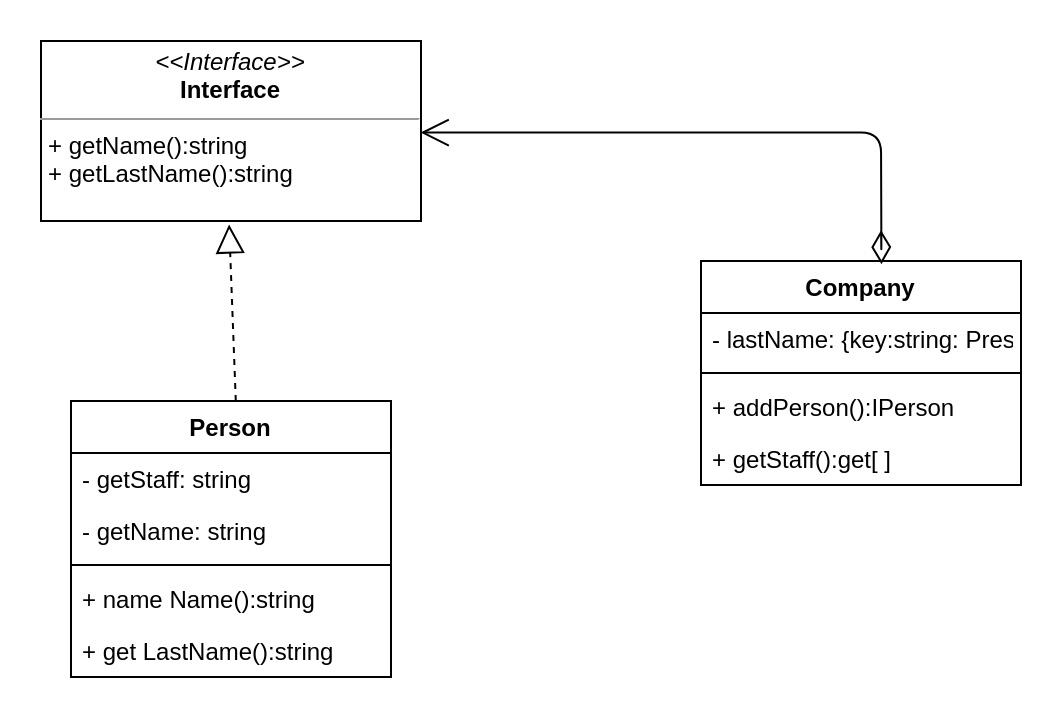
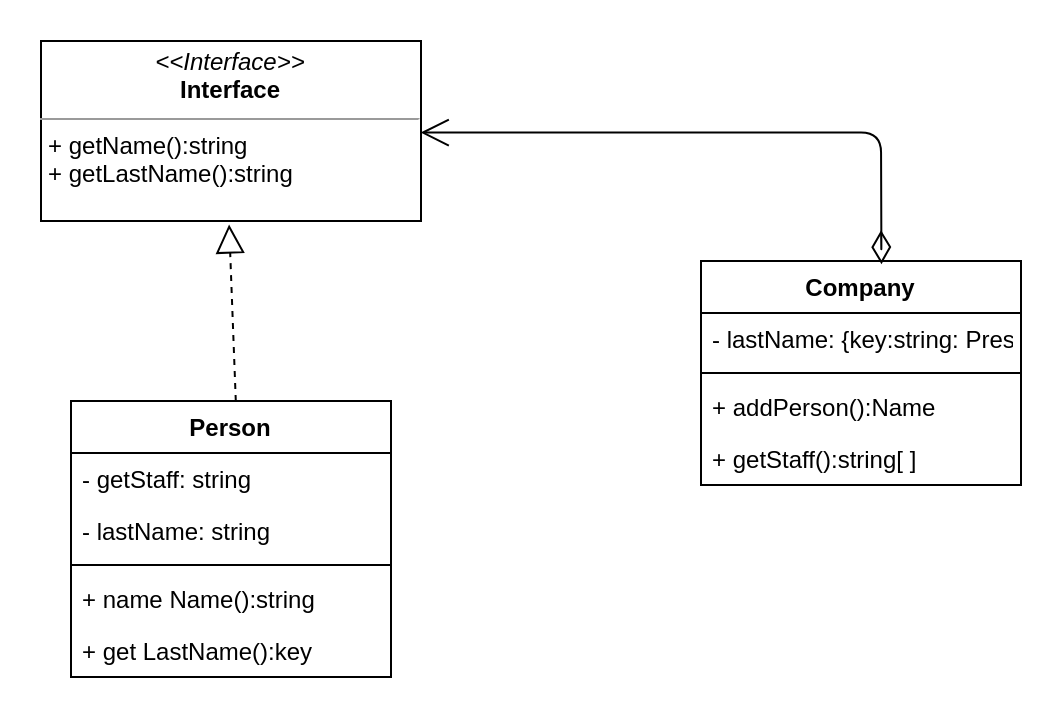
  <mxCell id="0" />
  <mxCell id="1" parent="0" />
  <mxCell id="2" value="Person" style="swimlane;fontStyle=1;align=center;verticalAlign=top;childLayout=stackLayout;horizontal=1;startSize=26;horizontalStack=0;resizeParent=1;resizeParentMax=0;resizeLast=0;collapsible=1;marginBottom=0;" parent="1" vertex="1"><mxGeometry x="35" y="200" width="160" height="138" as="geometry" /></mxCell>
  <mxCell id="3" value="- getStaff: string" style="text;strokeColor=none;fillColor=none;align=left;verticalAlign=top;spacingLeft=4;spacingRight=4;overflow=hidden;rotatable=0;points=[[0,0.5],[1,0.5]];portConstraint=eastwest;" parent="2" vertex="1"><mxGeometry y="26" width="160" height="26" as="geometry" /></mxCell>
- <mxCell id="4" value="- getName: string" style="text;strokeColor=none;fillColor=none;align=left;verticalAlign=top;spacingLeft=4;spacingRight=4;overflow=hidden;rotatable=0;points=[[0,0.5],[1,0.5]];portConstraint=eastwest;" parent="2" vertex="1"><mxGeometry y="52" width="160" height="26" as="geometry" /></mxCell>
+ <mxCell id="4" value="- lastName: string" style="text;strokeColor=none;fillColor=none;align=left;verticalAlign=top;spacingLeft=4;spacingRight=4;overflow=hidden;rotatable=0;points=[[0,0.5],[1,0.5]];portConstraint=eastwest;" parent="2" vertex="1"><mxGeometry y="52" width="160" height="26" as="geometry" /></mxCell>
  <mxCell id="5" value="" style="line;strokeWidth=1;fillColor=none;align=left;verticalAlign=middle;spacingTop=-1;spacingLeft=3;spacingRight=3;rotatable=0;labelPosition=right;points=[];portConstraint=eastwest;strokeColor=inherit;" parent="2" vertex="1"><mxGeometry y="78" width="160" height="8" as="geometry" /></mxCell>
  <mxCell id="6" value="+ name Name():string" style="text;strokeColor=none;fillColor=none;align=left;verticalAlign=top;spacingLeft=4;spacingRight=4;overflow=hidden;rotatable=0;points=[[0,0.5],[1,0.5]];portConstraint=eastwest;" parent="2" vertex="1"><mxGeometry y="86" width="160" height="26" as="geometry" /></mxCell>
- <mxCell id="7" value="+ get LastName():string" style="text;strokeColor=none;fillColor=none;align=left;verticalAlign=top;spacingLeft=4;spacingRight=4;overflow=hidden;rotatable=0;points=[[0,0.5],[1,0.5]];portConstraint=eastwest;" parent="2" vertex="1"><mxGeometry y="112" width="160" height="26" as="geometry" /></mxCell>
+ <mxCell id="7" value="+ get LastName():key" style="text;strokeColor=none;fillColor=none;align=left;verticalAlign=top;spacingLeft=4;spacingRight=4;overflow=hidden;rotatable=0;points=[[0,0.5],[1,0.5]];portConstraint=eastwest;" parent="2" vertex="1"><mxGeometry y="112" width="160" height="26" as="geometry" /></mxCell>
  <mxCell id="8" value="Company" style="swimlane;fontStyle=1;align=center;verticalAlign=top;childLayout=stackLayout;horizontal=1;startSize=26;horizontalStack=0;resizeParent=1;resizeParentMax=0;resizeLast=0;collapsible=1;marginBottom=0;" parent="1" vertex="1"><mxGeometry x="350" y="130" width="160" height="112" as="geometry" /></mxCell>
  <mxCell id="9" value="- lastName: {key:string: Preson}" style="text;strokeColor=none;fillColor=none;align=left;verticalAlign=top;spacingLeft=4;spacingRight=4;overflow=hidden;rotatable=0;points=[[0,0.5],[1,0.5]];portConstraint=eastwest;" parent="8" vertex="1"><mxGeometry y="26" width="160" height="26" as="geometry" /></mxCell>
  <mxCell id="10" value="" style="line;strokeWidth=1;fillColor=none;align=left;verticalAlign=middle;spacingTop=-1;spacingLeft=3;spacingRight=3;rotatable=0;labelPosition=right;points=[];portConstraint=eastwest;strokeColor=inherit;" parent="8" vertex="1"><mxGeometry y="52" width="160" height="8" as="geometry" /></mxCell>
- <mxCell id="11" value="+ addPerson():IPerson" style="text;strokeColor=none;fillColor=none;align=left;verticalAlign=top;spacingLeft=4;spacingRight=4;overflow=hidden;rotatable=0;points=[[0,0.5],[1,0.5]];portConstraint=eastwest;" parent="8" vertex="1"><mxGeometry y="60" width="160" height="26" as="geometry" /></mxCell>
- <mxCell id="12" value="+ getStaff():get[ ]" style="text;strokeColor=none;fillColor=none;align=left;verticalAlign=top;spacingLeft=4;spacingRight=4;overflow=hidden;rotatable=0;points=[[0,0.5],[1,0.5]];portConstraint=eastwest;" parent="8" vertex="1"><mxGeometry y="86" width="160" height="26" as="geometry" /></mxCell>
+ <mxCell id="11" value="+ addPerson():Name" style="text;strokeColor=none;fillColor=none;align=left;verticalAlign=top;spacingLeft=4;spacingRight=4;overflow=hidden;rotatable=0;points=[[0,0.5],[1,0.5]];portConstraint=eastwest;" parent="8" vertex="1"><mxGeometry y="60" width="160" height="26" as="geometry" /></mxCell>
+ <mxCell id="12" value="+ getStaff():string[ ]" style="text;strokeColor=none;fillColor=none;align=left;verticalAlign=top;spacingLeft=4;spacingRight=4;overflow=hidden;rotatable=0;points=[[0,0.5],[1,0.5]];portConstraint=eastwest;" parent="8" vertex="1"><mxGeometry y="86" width="160" height="26" as="geometry" /></mxCell>
  <mxCell id="13" value="&lt;p style=&quot;margin:0px;margin-top:4px;text-align:center;&quot;&gt;&lt;i&gt;&amp;lt;&amp;lt;Interface&amp;gt;&amp;gt;&lt;/i&gt;&lt;br&gt;&lt;b&gt;Interface&lt;/b&gt;&lt;/p&gt;&lt;hr size=&quot;1&quot;&gt;&lt;p style=&quot;margin:0px;margin-left:4px;&quot;&gt;+ getName():string&lt;br&gt;+ getLastName():string&lt;/p&gt;" style="verticalAlign=top;align=left;overflow=fill;fontSize=12;fontFamily=Helvetica;html=1;" vertex="1" parent="1"><mxGeometry x="20" y="20" width="190" height="90" as="geometry" /></mxCell>
  <mxCell id="14" value="" style="endArrow=block;dashed=1;endFill=0;endSize=12;html=1;fontColor=#FFFFFF;entryX=0.495;entryY=1.019;entryDx=0;entryDy=0;entryPerimeter=0;exitX=0.515;exitY=0;exitDx=0;exitDy=0;exitPerimeter=0;" edge="1" parent="1" source="2" target="13"><mxGeometry width="160" relative="1" as="geometry"><mxPoint x="200" y="210" as="sourcePoint" /><mxPoint x="360" y="210" as="targetPoint" /></mxGeometry></mxCell>
  <mxCell id="15" value="" style="endArrow=open;html=1;endSize=12;startArrow=diamondThin;startSize=14;startFill=0;edgeStyle=orthogonalEdgeStyle;align=left;verticalAlign=bottom;fontColor=#FFFFFF;entryX=0.999;entryY=0.509;entryDx=0;entryDy=0;entryPerimeter=0;exitX=0.564;exitY=0.014;exitDx=0;exitDy=0;exitPerimeter=0;" edge="1" parent="1" source="8" target="13"><mxGeometry x="-1" y="3" relative="1" as="geometry"><mxPoint x="200" y="210" as="sourcePoint" /><mxPoint x="360" y="210" as="targetPoint" /><Array as="points"><mxPoint x="440" y="128" /><mxPoint x="440" y="128" /><mxPoint x="440" y="66" /></Array></mxGeometry></mxCell>
